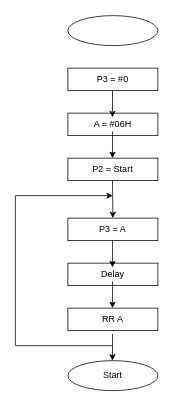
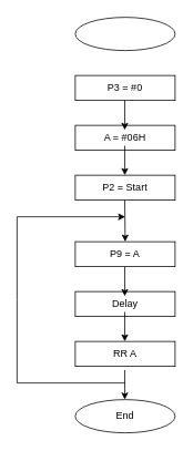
  <mxCell id="0" />
  <mxCell id="1" parent="0" />
  <mxCell id="2" value="" style="ellipse;whiteSpace=wrap;html=1;" vertex="1" parent="1"><mxGeometry x="90" y="20" width="120" height="40" as="geometry" /></mxCell>
  <mxCell id="3" value="" style="rounded=0;whiteSpace=wrap;html=1;" vertex="1" parent="1"><mxGeometry x="90" y="150" width="120" height="30" as="geometry" /></mxCell>
  <mxCell id="4" value="" style="rounded=0;whiteSpace=wrap;html=1;" vertex="1" parent="1"><mxGeometry x="90" y="210" width="120" height="30" as="geometry" /></mxCell>
  <mxCell id="5" value="" style="rounded=0;whiteSpace=wrap;html=1;" vertex="1" parent="1"><mxGeometry x="90" y="290" width="120" height="30" as="geometry" /></mxCell>
  <mxCell id="6" value="" style="rounded=0;whiteSpace=wrap;html=1;" vertex="1" parent="1"><mxGeometry x="90" y="350" width="120" height="30" as="geometry" /></mxCell>
  <mxCell id="7" value="" style="rounded=0;whiteSpace=wrap;html=1;" vertex="1" parent="1"><mxGeometry x="90" y="410" width="120" height="30" as="geometry" /></mxCell>
  <mxCell id="8" value="" style="rounded=0;whiteSpace=wrap;html=1;" vertex="1" parent="1"><mxGeometry x="90" y="90" width="120" height="30" as="geometry" /></mxCell>
  <mxCell id="9" value="" style="ellipse;whiteSpace=wrap;html=1;" vertex="1" parent="1"><mxGeometry x="90" y="480" width="120" height="40" as="geometry" /></mxCell>
  <mxCell id="10" value="A = #06H" style="text;html=1;strokeColor=none;fillColor=none;align=center;verticalAlign=middle;whiteSpace=wrap;rounded=0;" vertex="1" parent="1"><mxGeometry x="90" y="150" width="120" height="30" as="geometry" /></mxCell>
  <mxCell id="11" value="P2 = Start" style="text;html=1;strokeColor=none;fillColor=none;align=center;verticalAlign=middle;whiteSpace=wrap;rounded=0;" vertex="1" parent="1"><mxGeometry x="90" y="210" width="120" height="30" as="geometry" /></mxCell>
- <mxCell id="12" value="P3 = A" style="text;html=1;strokeColor=none;fillColor=none;align=center;verticalAlign=middle;whiteSpace=wrap;rounded=0;" vertex="1" parent="1"><mxGeometry x="90" y="290" width="120" height="30" as="geometry" /></mxCell>
+ <mxCell id="12" value="P9 = A" style="text;html=1;strokeColor=none;fillColor=none;align=center;verticalAlign=middle;whiteSpace=wrap;rounded=0;" vertex="1" parent="1"><mxGeometry x="90" y="290" width="120" height="30" as="geometry" /></mxCell>
  <mxCell id="13" value="Delay" style="text;html=1;strokeColor=none;fillColor=none;align=center;verticalAlign=middle;whiteSpace=wrap;rounded=0;" vertex="1" parent="1"><mxGeometry x="90" y="350" width="120" height="30" as="geometry" /></mxCell>
  <mxCell id="14" value="RR A" style="text;html=1;strokeColor=none;fillColor=none;align=center;verticalAlign=middle;whiteSpace=wrap;rounded=0;" vertex="1" parent="1"><mxGeometry x="90" y="410" width="120" height="30" as="geometry" /></mxCell>
  <mxCell id="15" value="P3 = #0" style="text;html=1;strokeColor=none;fillColor=none;align=center;verticalAlign=middle;whiteSpace=wrap;rounded=0;" vertex="1" parent="1"><mxGeometry x="90" y="90" width="120" height="30" as="geometry" /></mxCell>
- <mxCell id="16" value="Start" style="text;html=1;strokeColor=none;fillColor=none;align=center;verticalAlign=middle;whiteSpace=wrap;rounded=0;" vertex="1" parent="1"><mxGeometry x="120" y="485" width="60" height="30" as="geometry" /></mxCell>
+ <mxCell id="16" value="End" style="text;html=1;strokeColor=none;fillColor=none;align=center;verticalAlign=middle;whiteSpace=wrap;rounded=0;" vertex="1" parent="1"><mxGeometry x="120" y="485" width="60" height="30" as="geometry" /></mxCell>
  <mxCell id="17" value="" style="endArrow=classic;html=1;rounded=0;" edge="1" parent="1"><mxGeometry width="50" height="50" relative="1" as="geometry"><mxPoint x="149.5" y="120" as="sourcePoint" /><mxPoint x="149.5" y="155.5" as="targetPoint" /></mxGeometry></mxCell>
  <mxCell id="18" value="" style="endArrow=classic;html=1;rounded=0;" edge="1" parent="1"><mxGeometry width="50" height="50" relative="1" as="geometry"><mxPoint x="149.5" y="174.5" as="sourcePoint" /><mxPoint x="149.5" y="210" as="targetPoint" /></mxGeometry></mxCell>
  <mxCell id="19" value="" style="endArrow=classic;html=1;rounded=0;" edge="1" parent="1"><mxGeometry width="50" height="50" relative="1" as="geometry"><mxPoint x="149.5" y="320" as="sourcePoint" /><mxPoint x="149.5" y="355.5" as="targetPoint" /></mxGeometry></mxCell>
  <mxCell id="20" value="" style="endArrow=classic;html=1;rounded=0;" edge="1" parent="1"><mxGeometry width="50" height="50" relative="1" as="geometry"><mxPoint x="149.5" y="374.5" as="sourcePoint" /><mxPoint x="149.5" y="410" as="targetPoint" /></mxGeometry></mxCell>
  <mxCell id="21" value="" style="endArrow=classic;html=1;rounded=0;entryX=0.5;entryY=0;entryDx=0;entryDy=0;" edge="1" parent="1" target="12"><mxGeometry width="50" height="50" relative="1" as="geometry"><mxPoint x="149.5" y="240" as="sourcePoint" /><mxPoint x="149.5" y="275.5" as="targetPoint" /></mxGeometry></mxCell>
  <mxCell id="22" value="" style="endArrow=classic;html=1;rounded=0;" edge="1" parent="1"><mxGeometry width="50" height="50" relative="1" as="geometry"><mxPoint x="149.5" y="444.5" as="sourcePoint" /><mxPoint x="149.5" y="480" as="targetPoint" /></mxGeometry></mxCell>
  <mxCell id="23" value="" style="endArrow=classic;html=1;rounded=0;" edge="1" parent="1"><mxGeometry width="50" height="50" relative="1" as="geometry"><mxPoint x="150" y="460" as="sourcePoint" /><mxPoint x="150" y="260" as="targetPoint" /><Array as="points"><mxPoint x="20" y="460" /><mxPoint x="20" y="360" /><mxPoint x="20" y="260" /></Array></mxGeometry></mxCell>
